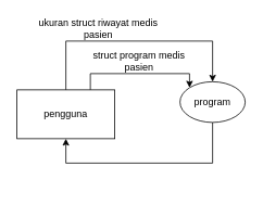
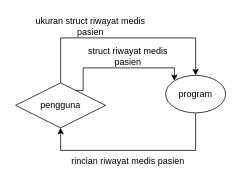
  <mxCell id="0" />
  <mxCell id="1" parent="0" />
  <mxCell id="2" style="edgeStyle=orthogonalEdgeStyle;rounded=0;orthogonalLoop=1;jettySize=auto;html=1;exitX=0.75;exitY=0;exitDx=0;exitDy=0;entryX=0;entryY=0;entryDx=0;entryDy=0;" edge="1" parent="1" source="4" target="6"><mxGeometry relative="1" as="geometry"><Array as="points"><mxPoint x="110" y="90" /><mxPoint x="232" y="90" /></Array></mxGeometry></mxCell>
  <mxCell id="3" style="edgeStyle=orthogonalEdgeStyle;rounded=0;orthogonalLoop=1;jettySize=auto;html=1;exitX=0.5;exitY=0;exitDx=0;exitDy=0;entryX=0.5;entryY=0;entryDx=0;entryDy=0;" edge="1" parent="1" source="4" target="6"><mxGeometry relative="1" as="geometry"><Array as="points"><mxPoint x="80" y="50" /><mxPoint x="260" y="50" /></Array></mxGeometry></mxCell>
- <mxCell id="4" value="pengguna" style="rounded=0;whiteSpace=wrap;html=1;" vertex="1" parent="1"><mxGeometry x="20" y="110" width="120" height="60" as="geometry" /></mxCell>
+ <mxCell id="4" value="pengguna" style="rhombus;whiteSpace=wrap;html=1;" vertex="1" parent="1"><mxGeometry x="20" y="110" width="120" height="60" as="geometry" /></mxCell>
  <mxCell id="5" style="edgeStyle=orthogonalEdgeStyle;rounded=0;orthogonalLoop=1;jettySize=auto;html=1;entryX=0.5;entryY=1;entryDx=0;entryDy=0;" edge="1" parent="1" source="6" target="4"><mxGeometry relative="1" as="geometry"><Array as="points"><mxPoint x="260" y="200" /><mxPoint x="80" y="200" /></Array></mxGeometry></mxCell>
  <mxCell id="6" value="program" style="ellipse;whiteSpace=wrap;html=1;aspect=fixed;" vertex="1" parent="1"><mxGeometry x="220" y="100" width="80" height="50" as="geometry" /></mxCell>
- <mxCell id="7" value="struct program medis pasien" style="text;html=1;align=center;verticalAlign=middle;whiteSpace=wrap;rounded=0;" vertex="1" parent="1"><mxGeometry x="110" y="60" width="120" height="30" as="geometry" /></mxCell>
+ <mxCell id="7" value="struct riwayat medis pasien" style="text;html=1;align=center;verticalAlign=middle;whiteSpace=wrap;rounded=0;" vertex="1" parent="1"><mxGeometry x="110" y="60" width="120" height="30" as="geometry" /></mxCell>
  <mxCell id="8" value="ukuran struct riwayat medis pasien" style="text;html=1;align=center;verticalAlign=middle;whiteSpace=wrap;rounded=0;" vertex="1" parent="1"><mxGeometry x="30" y="20" width="180" height="30" as="geometry" /></mxCell>
+ <mxCell id="9" value="rincian riwayat medis pasien" style="text;html=1;align=center;verticalAlign=middle;whiteSpace=wrap;rounded=0;" vertex="1" parent="1"><mxGeometry x="80" y="200" width="180" height="30" as="geometry" /></mxCell>
